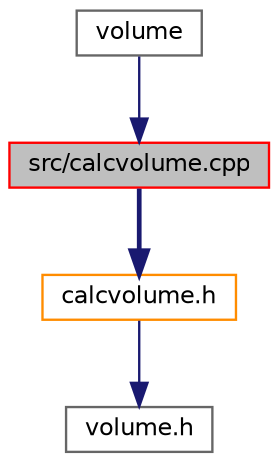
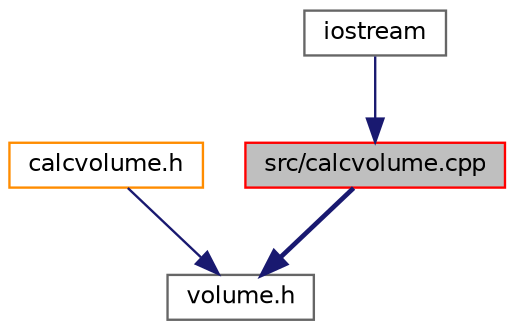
  digraph {
    node [color=gray40 fillcolor=white fontname=Helvetica fontsize=10 shape=record style=filled]
    edge [color=midnightblue fontname=Helvetica fontsize=10 labelfontname=Helvetica labelfontsize=10 style=solid]
    n1 [color=red fillcolor=grey75 fontcolor=black height=0.2 label="src/calcvolume.cpp" width=0.4]
    n2 [color=darkorange height=0.2 label="calcvolume.h" width=0.4]
-   n3 [height=0.2 label=volume width=0.4]
+   n3 [height=0.2 label=iostream width=0.4]
    n4 [height=0.2 label="volume.h" width=0.4]
-   n1 -> n2 [style=bold]
+   n1 -> n4 [style=bold]
    n2 -> n4
    n3 -> n1
  }
